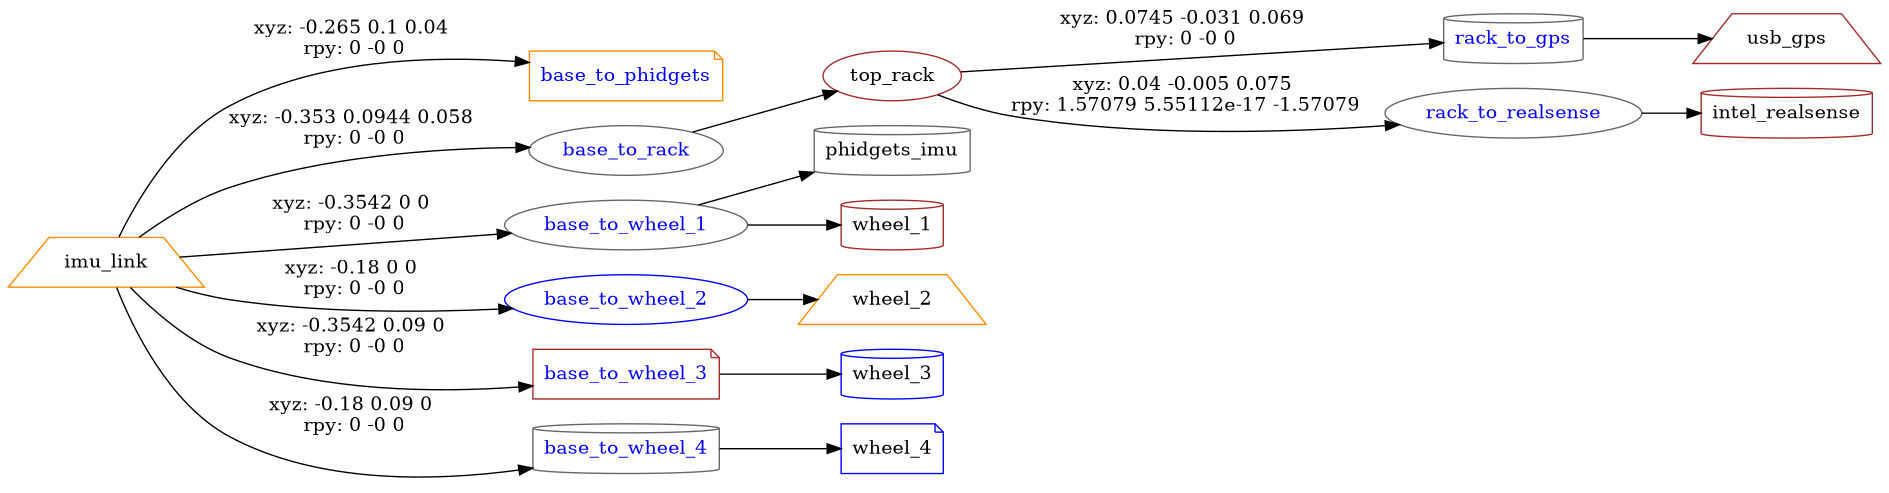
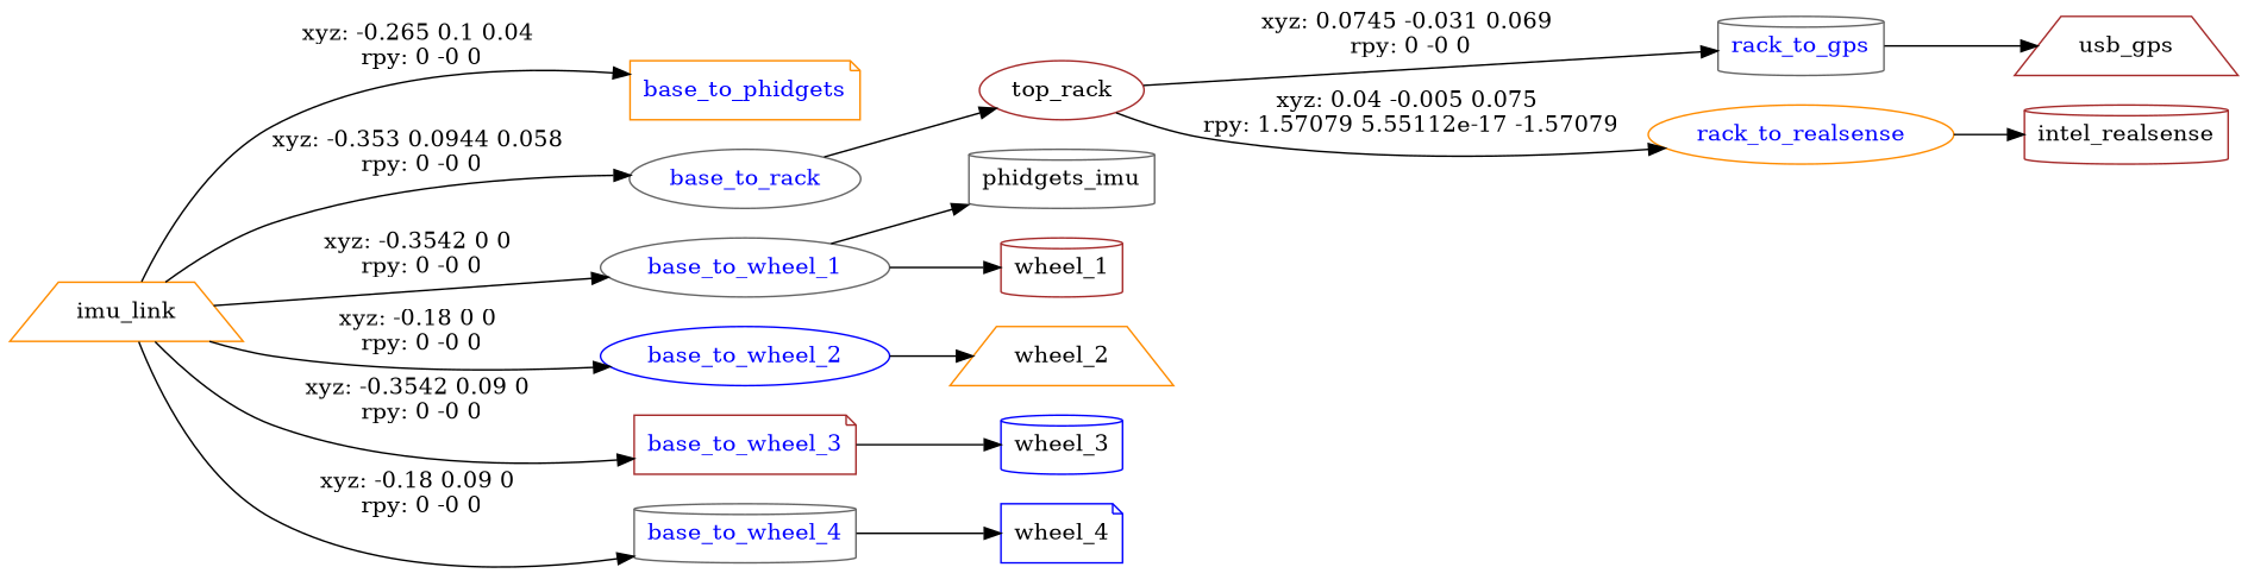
  digraph {
    rankdir=LR
    node [color=gray40 shape=cylinder]
    n1 [color=darkorange label=imu_link shape=trapezium]
    base_to_phidgets [color=darkorange fontcolor=blue shape=note]
    base_to_rack [fontcolor=blue shape=ellipse]
    base_to_wheel_1 [fontcolor=blue shape=ellipse]
    base_to_wheel_2 [color=blue fontcolor=blue shape=ellipse]
    base_to_wheel_3 [color=brown fontcolor=blue shape=note]
    base_to_wheel_4 [fontcolor=blue]
    n8 [color=brown label=top_rack shape=ellipse]
    n9 [label=phidgets_imu]
    n10 [color=brown label=wheel_1]
    n11 [color=darkorange label=wheel_2 shape=trapezium]
    n12 [color=blue label=wheel_3]
    n13 [color=blue label=wheel_4 shape=note]
    rack_to_gps [fontcolor=blue]
-   rack_to_realsense [fontcolor=blue shape=ellipse]
+   rack_to_realsense [color=darkorange fontcolor=blue shape=ellipse]
    n16 [color=brown label=usb_gps shape=trapezium]
    n17 [color=brown label=intel_realsense]
    n1 -> base_to_phidgets [label="xyz: -0.265 0.1 0.04 \nrpy: 0 -0 0"]
    n1 -> base_to_rack [label="xyz: -0.353 0.0944 0.058 \nrpy: 0 -0 0"]
    n1 -> base_to_wheel_1 [label="xyz: -0.3542 0 0 \nrpy: 0 -0 0"]
    n1 -> base_to_wheel_2 [label="xyz: -0.18 0 0 \nrpy: 0 -0 0"]
    n1 -> base_to_wheel_3 [label="xyz: -0.3542 0.09 0 \nrpy: 0 -0 0"]
    n1 -> base_to_wheel_4 [label="xyz: -0.18 0.09 0 \nrpy: 0 -0 0"]
    base_to_rack -> n8
    base_to_wheel_1 -> n9
    base_to_wheel_1 -> n10
    base_to_wheel_2 -> n11
    base_to_wheel_3 -> n12
    base_to_wheel_4 -> n13
    n8 -> rack_to_gps [label="xyz: 0.0745 -0.031 0.069 \nrpy: 0 -0 0"]
    n8 -> rack_to_realsense [label="xyz: 0.04 -0.005 0.075 \nrpy: 1.57079 5.55112e-17 -1.57079"]
    rack_to_gps -> n16
    rack_to_realsense -> n17
  }
